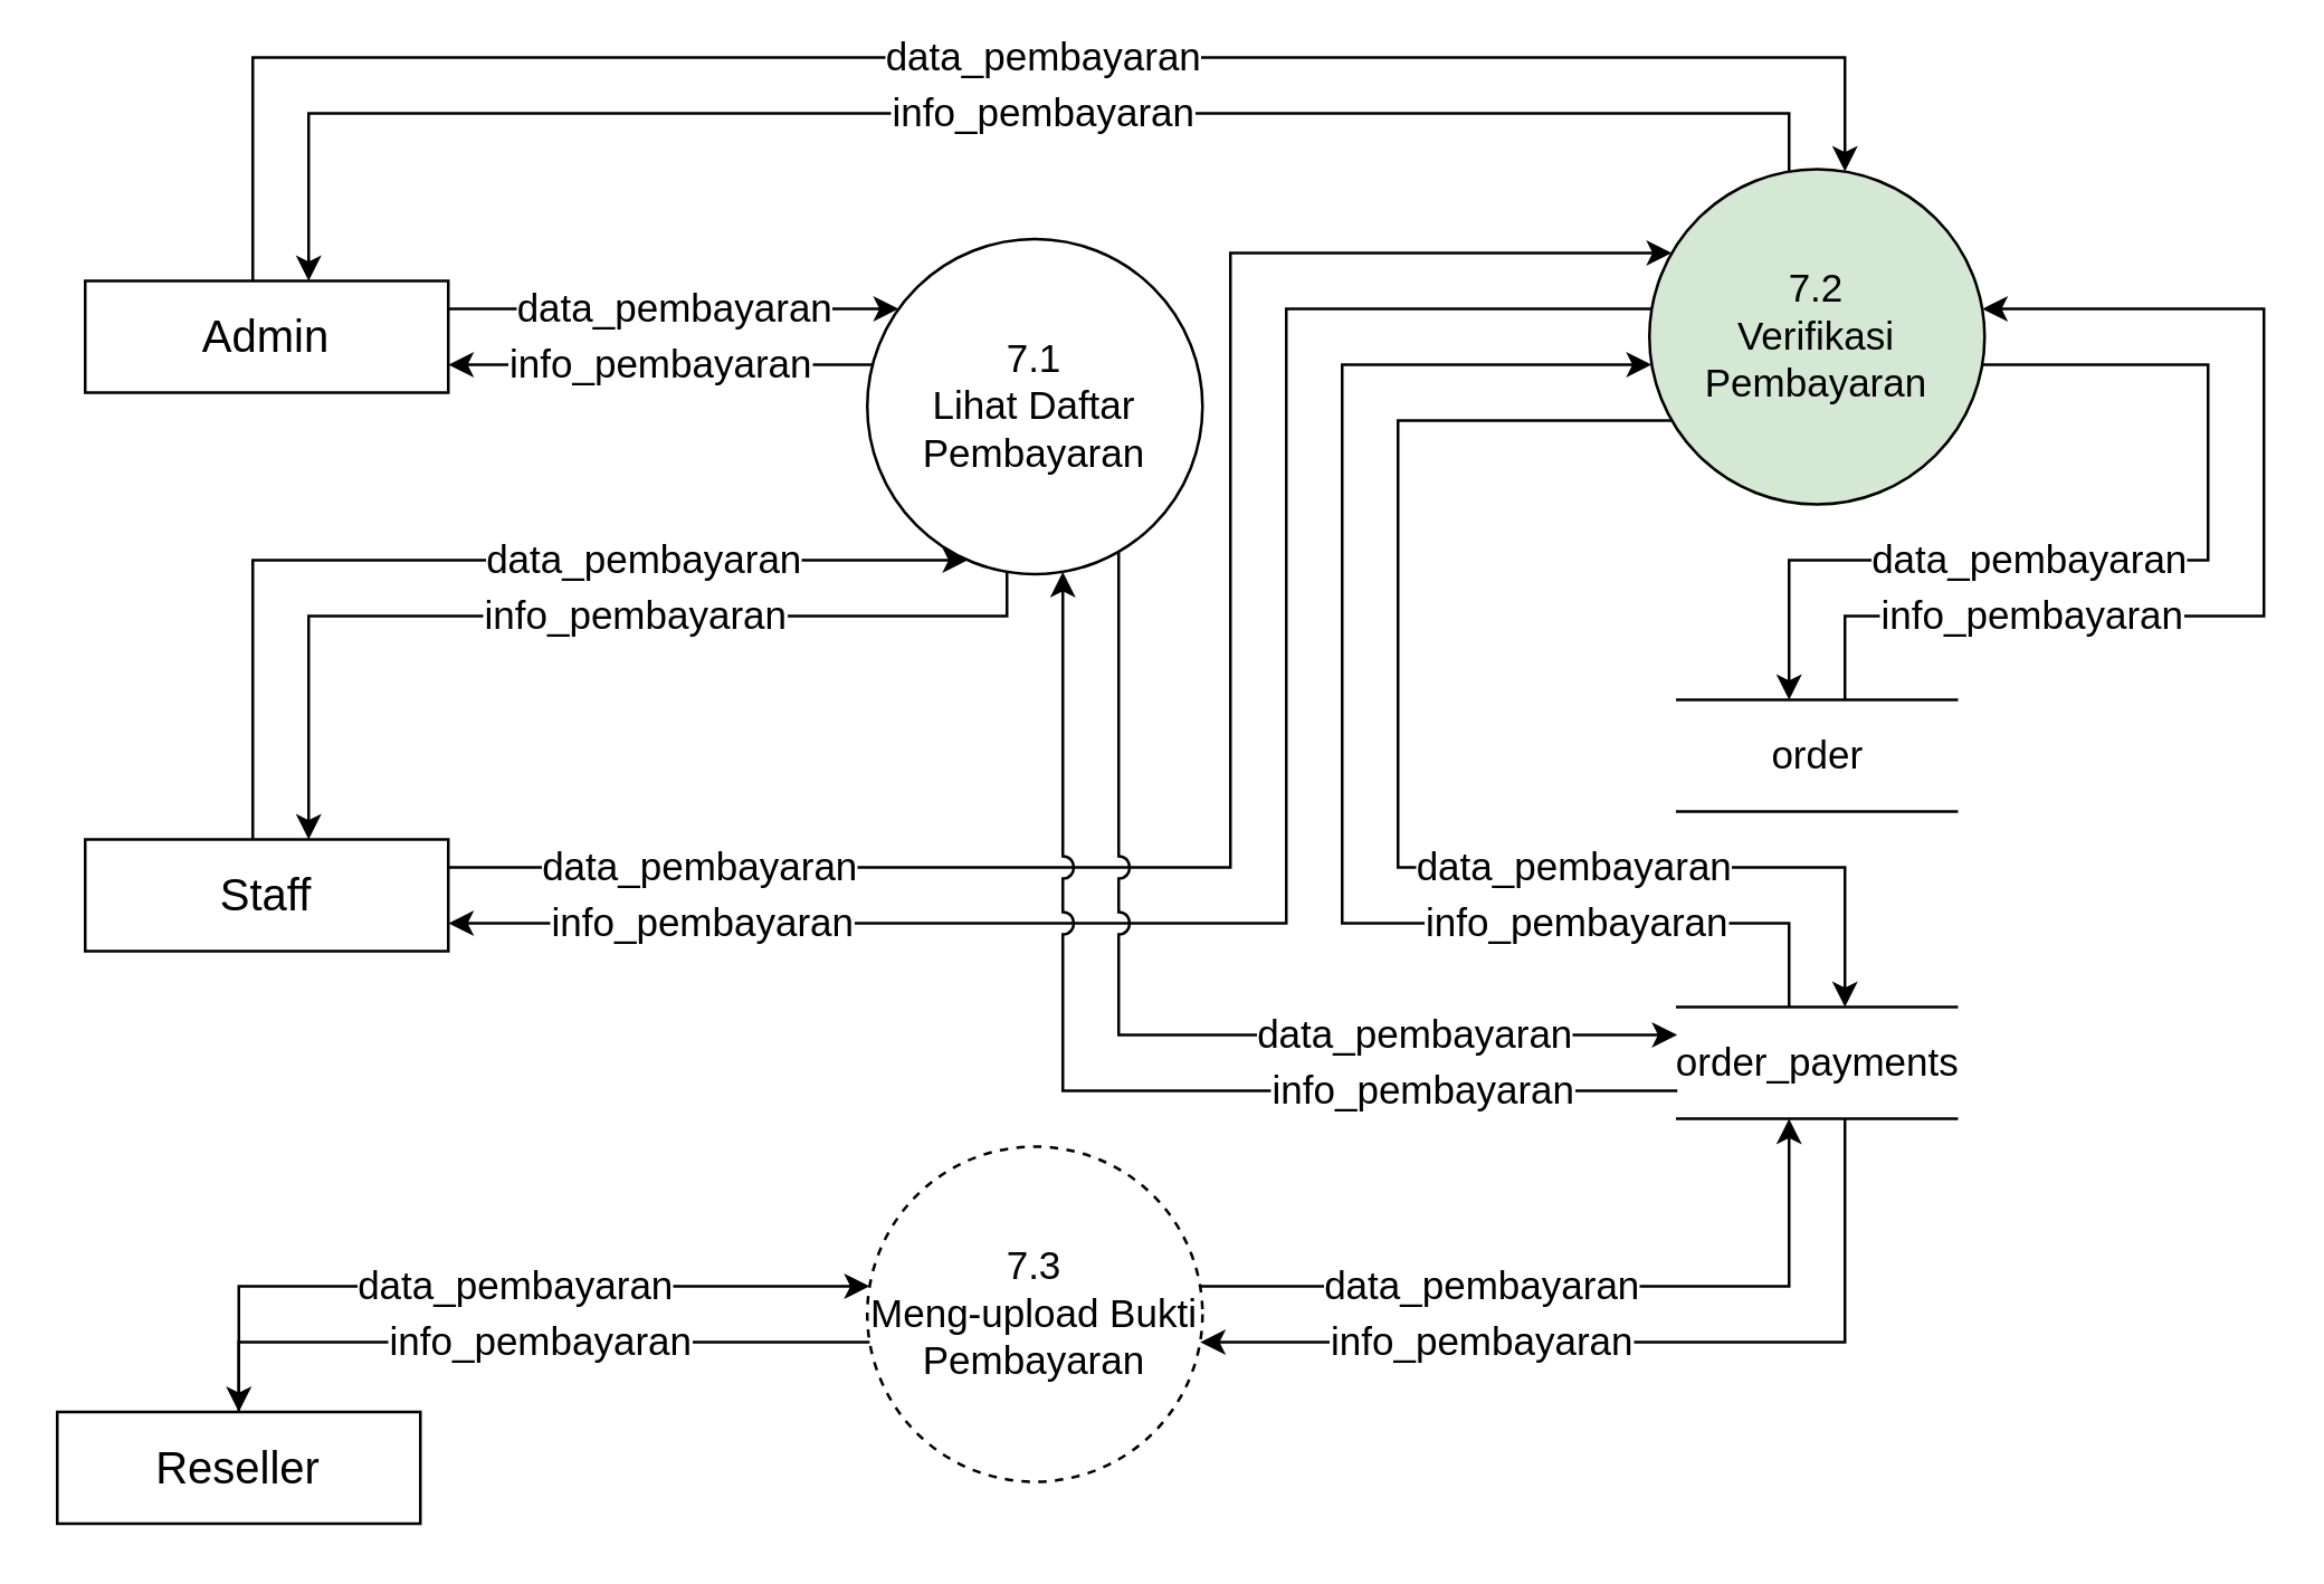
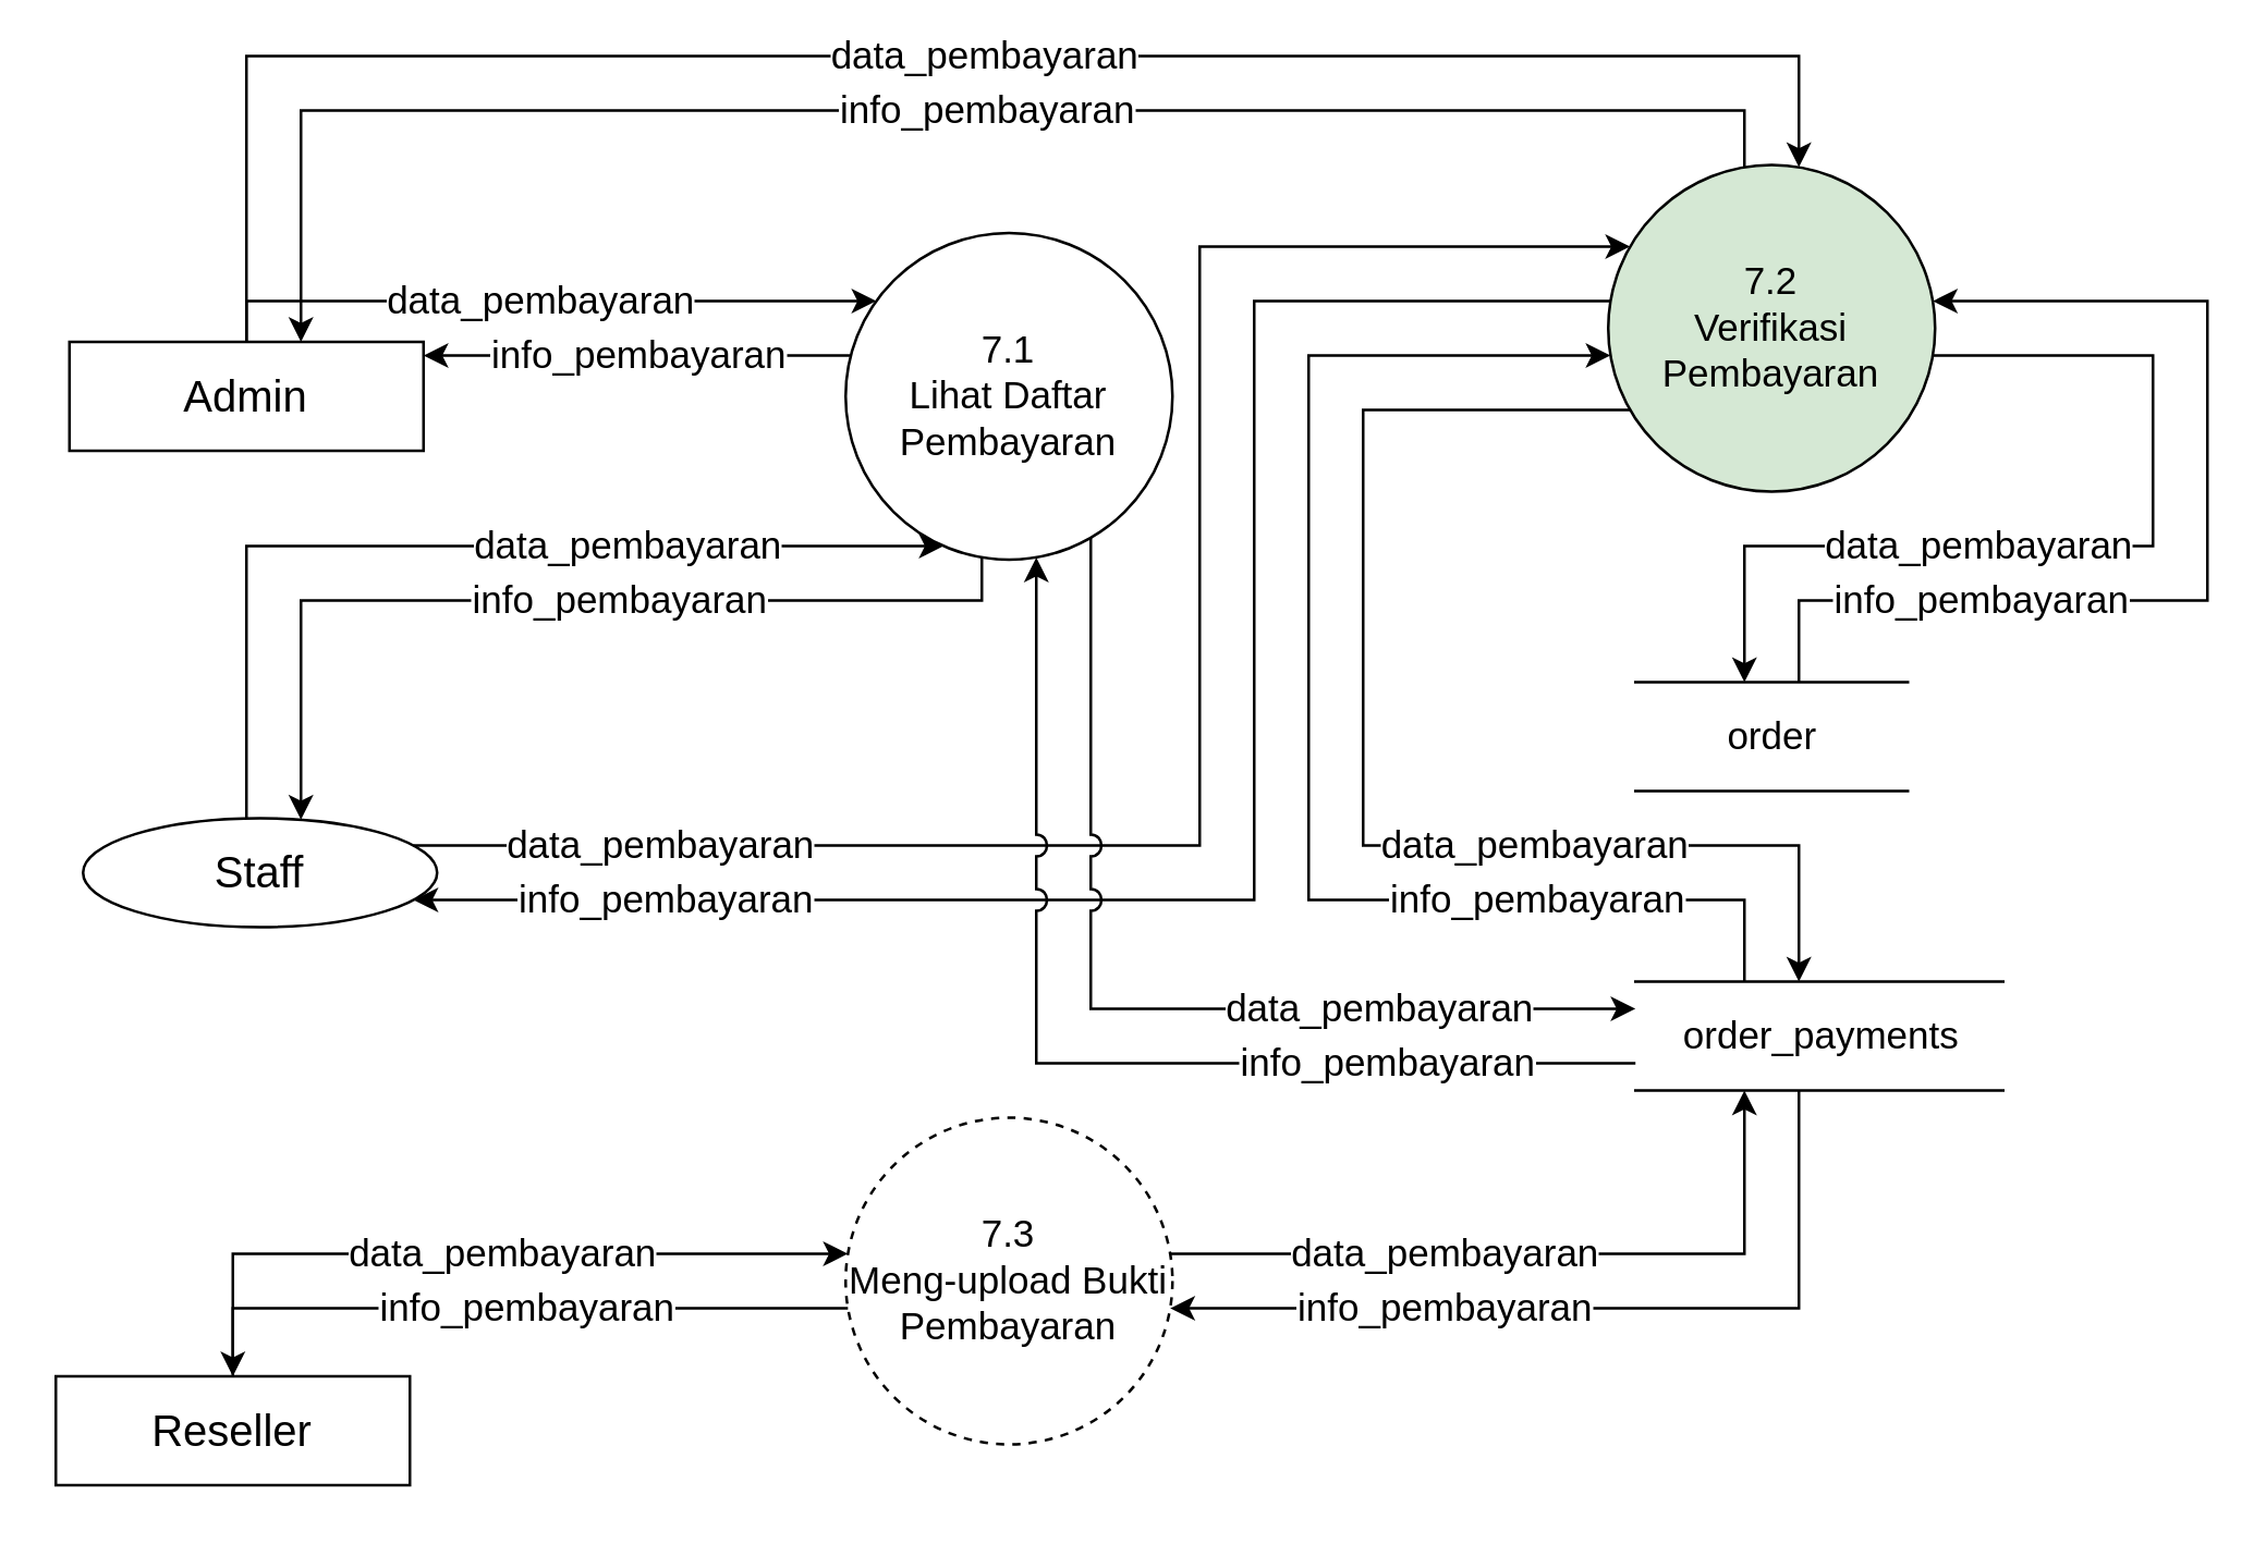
  <mxCell id="0" />
  <mxCell id="1" parent="0" />
  <mxCell id="2" value="&lt;font style=&quot;font-size: 14px&quot;&gt;7.1&lt;br&gt;Lihat Daftar Pembayaran&lt;br&gt;&lt;/font&gt;" style="ellipse;whiteSpace=wrap;html=1;aspect=fixed;" parent="1" vertex="1"><mxGeometry x="310" y="85" width="120" height="120" as="geometry" /></mxCell>
  <mxCell id="3" value="data_pembayaran" style="edgeStyle=orthogonalEdgeStyle;rounded=0;orthogonalLoop=1;jettySize=auto;html=1;fontSize=14;" parent="1" source="4" target="2" edge="1"><mxGeometry relative="1" as="geometry"><mxPoint x="390" y="120" as="targetPoint" /><Array as="points"><mxPoint x="230" y="110" /><mxPoint x="230" y="110" /></Array></mxGeometry></mxCell>
- <mxCell id="4" value="Admin" style="rounded=0;whiteSpace=wrap;html=1;fontSize=16;" parent="1" vertex="1"><mxGeometry y="100" width="130" height="40" as="geometry" x="30" /></mxCell>
+ <mxCell id="4" value="Admin" style="rounded=0;whiteSpace=wrap;html=1;fontSize=16;" parent="1" vertex="1"><mxGeometry x="25" y="125" width="130" height="40" as="geometry" /></mxCell>
  <mxCell id="5" value="data_pembayaran" style="edgeStyle=orthogonalEdgeStyle;rounded=0;orthogonalLoop=1;jettySize=auto;html=1;fontSize=14;" parent="1" source="6" target="10" edge="1"><mxGeometry x="0.061" relative="1" as="geometry"><Array as="points"><mxPoint x="230" y="460" /><mxPoint x="230" y="460" /></Array><mxPoint as="offset" /></mxGeometry></mxCell>
  <mxCell id="6" value="Reseller" style="rounded=0;whiteSpace=wrap;html=1;fontSize=16;" parent="1" vertex="1"><mxGeometry x="20" y="505" width="130" height="40" as="geometry" /></mxCell>
  <mxCell id="7" value="&lt;font style=&quot;font-size: 14px&quot;&gt;7.2&lt;br&gt;Verifikasi &lt;br&gt;Pembayaran&lt;br&gt;&lt;/font&gt;" style="ellipse;whiteSpace=wrap;html=1;aspect=fixed;fillColor=#d5e8d4;" parent="1" vertex="1"><mxGeometry x="590" y="60" width="120" height="120" as="geometry" /></mxCell>
- <mxCell id="8" value="Staff" style="rounded=0;whiteSpace=wrap;html=1;fontSize=16;" parent="1" vertex="1"><mxGeometry y="300" width="130" height="40" as="geometry" x="30" /></mxCell>
+ <mxCell id="8" value="Staff" style="ellipse;whiteSpace=wrap;html=1;fontSize=16;" parent="1" vertex="1"><mxGeometry y="300" width="130" height="40" as="geometry" x="30" /></mxCell>
  <mxCell id="9" value="info_pembayaran" style="edgeStyle=orthogonalEdgeStyle;rounded=0;orthogonalLoop=1;jettySize=auto;html=1;fontSize=14;" parent="1" source="2" target="4" edge="1"><mxGeometry relative="1" as="geometry"><mxPoint x="250" y="130" as="targetPoint" /><Array as="points"><mxPoint x="240" y="130" /><mxPoint x="240" y="130" /></Array><mxPoint x="400" y="130" as="sourcePoint" /></mxGeometry></mxCell>
  <mxCell id="10" value="&lt;font style=&quot;font-size: 14px&quot;&gt;7.3&lt;br&gt;Meng-upload Bukti Pembayaran&lt;br&gt;&lt;/font&gt;" style="ellipse;whiteSpace=wrap;html=1;aspect=fixed;dashed=1;" parent="1" vertex="1"><mxGeometry x="310" y="410" width="120" height="120" as="geometry" /></mxCell>
  <mxCell id="11" value="data_pembayaran" style="edgeStyle=orthogonalEdgeStyle;rounded=0;orthogonalLoop=1;jettySize=auto;html=1;fontSize=14;" parent="1" source="4" target="7" edge="1"><mxGeometry x="0.051" relative="1" as="geometry"><Array as="points"><mxPoint x="90" y="20" /><mxPoint x="660" y="20" /></Array><mxPoint as="offset" /><mxPoint x="170" y="253.43" as="sourcePoint" /><mxPoint x="390" y="139.999" as="targetPoint" /></mxGeometry></mxCell>
  <mxCell id="12" value="info_pembayaran" style="edgeStyle=orthogonalEdgeStyle;rounded=0;orthogonalLoop=1;jettySize=auto;html=1;fontSize=14;" parent="1" source="7" target="4" edge="1"><mxGeometry x="-0.058" relative="1" as="geometry"><Array as="points"><mxPoint x="640" y="40" /><mxPoint x="110" y="40" /></Array><mxPoint as="offset" /><mxPoint x="410" y="143.43" as="sourcePoint" /><mxPoint x="190" y="253.43" as="targetPoint" /></mxGeometry></mxCell>
- <mxCell id="13" value="order_payments" style="html=1;dashed=0;whitespace=wrap;shape=partialRectangle;right=0;left=0;fontSize=14;" parent="1" vertex="1"><mxGeometry x="600" y="360" width="100" height="40" as="geometry" /></mxCell>
+ <mxCell id="13" value="order_payments" style="html=1;dashed=0;whitespace=wrap;shape=partialRectangle;right=0;left=0;fontSize=14;" parent="1" vertex="1"><mxGeometry x="600" y="360" width="135" height="40" as="geometry" /></mxCell>
  <mxCell id="14" value="data_pembayaran" style="edgeStyle=orthogonalEdgeStyle;rounded=0;orthogonalLoop=1;jettySize=auto;html=1;fontSize=14;" parent="1" source="10" target="13" edge="1"><mxGeometry x="-0.255" relative="1" as="geometry"><Array as="points"><mxPoint x="640" y="460" /></Array><mxPoint as="offset" /><mxPoint x="429.171" y="420.059" as="sourcePoint" /><mxPoint x="620.84" y="290" as="targetPoint" /></mxGeometry></mxCell>
  <mxCell id="15" value="info_pembayaran" style="edgeStyle=orthogonalEdgeStyle;rounded=0;orthogonalLoop=1;jettySize=auto;html=1;fontSize=14;" parent="1" source="13" target="10" edge="1"><mxGeometry x="0.351" relative="1" as="geometry"><Array as="points"><mxPoint x="660" y="480" /></Array><mxPoint as="offset" /><mxPoint x="640.84" y="290" as="sourcePoint" /><mxPoint x="429.151" y="440.059" as="targetPoint" /></mxGeometry></mxCell>
  <mxCell id="16" value="data_pembayaran" style="edgeStyle=orthogonalEdgeStyle;rounded=0;orthogonalLoop=1;jettySize=auto;html=1;fontSize=14;" parent="1" source="8" target="2" edge="1"><mxGeometry x="0.348" relative="1" as="geometry"><Array as="points"><mxPoint x="90" y="200" /><mxPoint x="340" y="200" /></Array><mxPoint as="offset" /><mxPoint x="40" y="290" as="sourcePoint" /><mxPoint x="700" y="250.839" as="targetPoint" /></mxGeometry></mxCell>
  <mxCell id="17" value="info_pembayaran" style="edgeStyle=orthogonalEdgeStyle;rounded=0;orthogonalLoop=1;jettySize=auto;html=1;fontSize=14;" parent="1" source="2" target="8" edge="1"><mxGeometry x="-0.133" relative="1" as="geometry"><Array as="points"><mxPoint x="360" y="220" /><mxPoint x="110" y="220" /></Array><mxPoint x="1" as="offset" /><mxPoint x="680" y="250.839" as="sourcePoint" /><mxPoint x="60" y="290" as="targetPoint" /></mxGeometry></mxCell>
  <mxCell id="18" value="order" style="html=1;dashed=0;whitespace=wrap;shape=partialRectangle;right=0;left=0;fontSize=14;" parent="1" vertex="1"><mxGeometry x="600" y="250" width="100" height="40" as="geometry" /></mxCell>
  <mxCell id="19" value="info_pembayaran" style="edgeStyle=orthogonalEdgeStyle;rounded=0;orthogonalLoop=1;jettySize=auto;html=1;fontSize=14;" parent="1" source="18" target="7" edge="1"><mxGeometry x="-0.505" relative="1" as="geometry"><Array as="points"><mxPoint x="660" y="220" /><mxPoint x="810" y="220" /><mxPoint x="810" y="110" /></Array><mxPoint as="offset" /><mxPoint x="490" y="240.84" as="sourcePoint" /><mxPoint x="640" y="210.001" as="targetPoint" /></mxGeometry></mxCell>
  <mxCell id="20" value="data_pembayaran" style="edgeStyle=orthogonalEdgeStyle;rounded=0;orthogonalLoop=1;jettySize=auto;html=1;fontSize=14;" parent="1" source="7" target="18" edge="1"><mxGeometry x="0.225" relative="1" as="geometry"><Array as="points"><mxPoint x="790" y="130" /><mxPoint x="790" y="200" /><mxPoint x="640" y="200" /></Array><mxPoint as="offset" /><mxPoint x="620" y="210.001" as="sourcePoint" /><mxPoint x="590" y="200" as="targetPoint" /></mxGeometry></mxCell>
  <mxCell id="21" value="info_pembayaran" style="edgeStyle=orthogonalEdgeStyle;rounded=0;orthogonalLoop=1;jettySize=auto;html=1;fontSize=14;jumpStyle=arc;jumpSize=8;" parent="1" source="7" target="8" edge="1"><mxGeometry x="0.723" relative="1" as="geometry"><Array as="points"><mxPoint x="460" y="110" /><mxPoint x="460" y="330" /></Array><mxPoint x="1" as="offset" /><mxPoint x="760" y="180.001" as="sourcePoint" /><mxPoint x="440" y="290.84" as="targetPoint" /></mxGeometry></mxCell>
  <mxCell id="22" value="data_pembayaran" style="edgeStyle=orthogonalEdgeStyle;rounded=0;orthogonalLoop=1;jettySize=auto;html=1;fontSize=14;jumpStyle=arc;jumpSize=8;" parent="1" source="8" target="7" edge="1"><mxGeometry x="-0.727" relative="1" as="geometry"><Array as="points"><mxPoint x="440" y="310" /><mxPoint x="440" y="90" /></Array><mxPoint as="offset" /><mxPoint x="420" y="290.84" as="sourcePoint" /><mxPoint x="740" y="180.001" as="targetPoint" /></mxGeometry></mxCell>
  <mxCell id="23" value="info_pembayaran" style="edgeStyle=orthogonalEdgeStyle;rounded=0;orthogonalLoop=1;jettySize=auto;html=1;fontSize=14;jumpStyle=arc;jumpSize=8;" parent="1" source="13" target="7" edge="1"><mxGeometry x="-0.578" relative="1" as="geometry"><Array as="points"><mxPoint x="640" y="330" /><mxPoint x="480" y="330" /><mxPoint x="480" y="130" /></Array><mxPoint as="offset" /><mxPoint x="600" y="330" as="sourcePoint" /><mxPoint x="608.038" y="100" as="targetPoint" /></mxGeometry></mxCell>
  <mxCell id="24" value="data_pembayaran" style="edgeStyle=orthogonalEdgeStyle;rounded=0;orthogonalLoop=1;jettySize=auto;html=1;fontSize=14;jumpStyle=arc;jumpSize=8;" parent="1" source="7" target="13" edge="1"><mxGeometry x="0.371" relative="1" as="geometry"><Array as="points"><mxPoint x="500" y="150" /><mxPoint x="500" y="310" /><mxPoint x="660" y="310" /></Array><mxPoint as="offset" /><mxPoint x="600.839" y="120" as="sourcePoint" /><mxPoint x="600" y="310" as="targetPoint" /></mxGeometry></mxCell>
  <mxCell id="25" value="data_pembayaran" style="edgeStyle=orthogonalEdgeStyle;rounded=0;orthogonalLoop=1;jettySize=auto;html=1;fontSize=14;jumpStyle=arc;jumpSize=8;" parent="1" source="2" target="13" edge="1"><mxGeometry x="0.496" relative="1" as="geometry"><Array as="points"><mxPoint x="400" y="370" /></Array><mxPoint as="offset" /><mxPoint x="400" y="186.569" as="sourcePoint" /><mxPoint x="110" y="300" as="targetPoint" /></mxGeometry></mxCell>
  <mxCell id="26" value="info_pembayaran" style="edgeStyle=orthogonalEdgeStyle;rounded=0;orthogonalLoop=1;jettySize=auto;html=1;fontSize=14;jumpStyle=arc;jumpSize=8;" parent="1" source="13" target="2" edge="1"><mxGeometry x="-0.55" relative="1" as="geometry"><Array as="points"><mxPoint x="380" y="390" /></Array><mxPoint as="offset" /><mxPoint x="90" y="300" as="sourcePoint" /><mxPoint x="380" y="174.721" as="targetPoint" /></mxGeometry></mxCell>
  <mxCell id="27" value="info_pembayaran" style="edgeStyle=orthogonalEdgeStyle;rounded=0;orthogonalLoop=1;jettySize=auto;html=1;fontSize=14;" edge="1" parent="1" source="10" target="6"><mxGeometry x="-0.061" relative="1" as="geometry"><Array as="points"><mxPoint x="240" y="480" /><mxPoint x="240" y="480" /></Array><mxPoint as="offset" /><mxPoint x="320.839" y="470" as="sourcePoint" /><mxPoint x="170" y="470" as="targetPoint" /></mxGeometry></mxCell>
